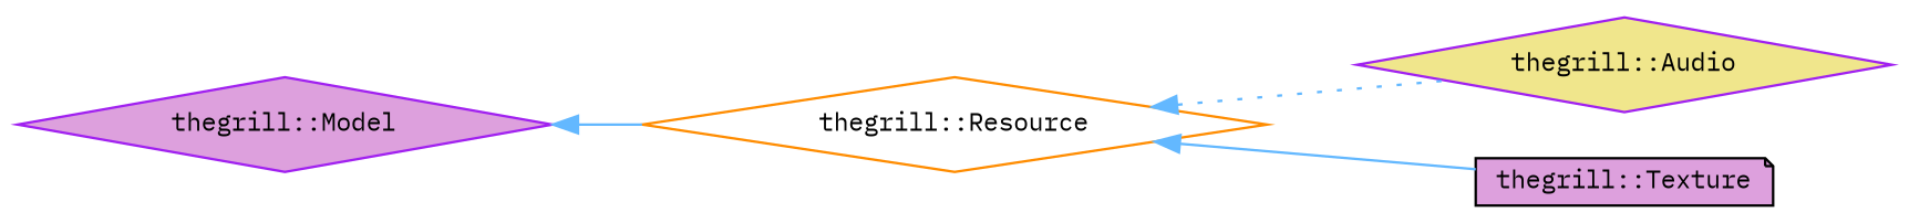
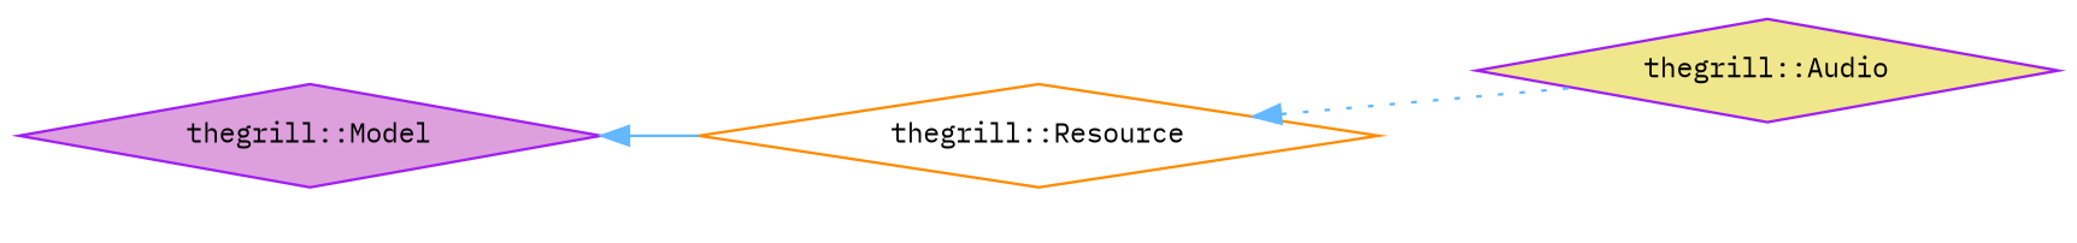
  digraph {
    fontname="IBM Plex Mono"
    rankdir=LR
    node [color=purple fillcolor=plum fontname="IBM Plex Mono" fontsize=10 shape=diamond style=filled]
    edge [color=steelblue1 dir=back fontname="IBM Plex Mono" fontsize=10 labelfontname=Helvetica labelfontsize=10 style=solid]
    n1 [color=darkorange fillcolor=white height=0.2 label="thegrill::Resource" width=0.4]
    n2 [fillcolor=khaki height=0.2 label="thegrill::Audio" width=0.4]
-   n3 [color=black height=0.2 label="thegrill::Texture" shape=note width=0.4]
    n4 [height=0.2 label="thegrill::Model" width=0.4]
    n1 -> n2 [style=dotted]
-   n1 -> n3
    n4 -> n1
  }
